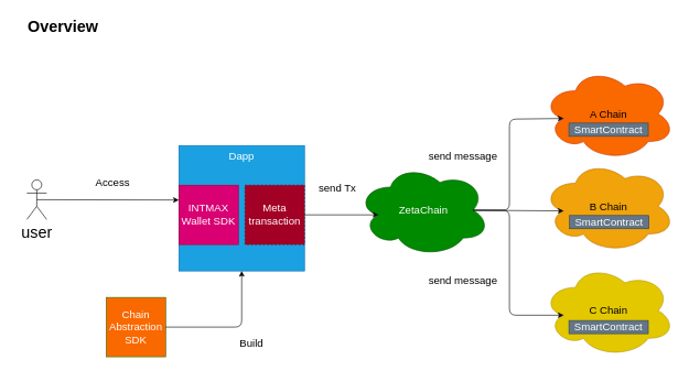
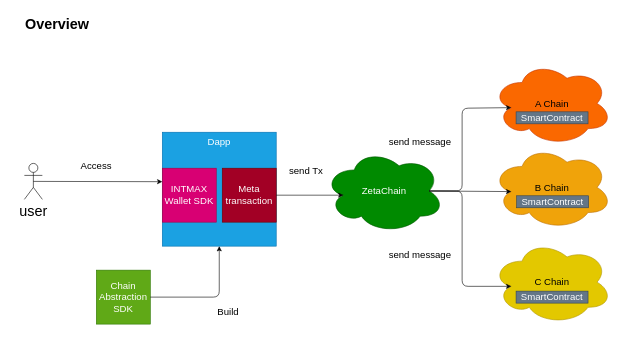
  <mxCell id="0" />
  <mxCell id="1" parent="0" />
  <mxCell id="2" value="Overview" style="text;html=1;strokeColor=none;fillColor=none;align=center;verticalAlign=middle;whiteSpace=wrap;rounded=0;fontStyle=1;fontSize=24;" vertex="1" parent="1"><mxGeometry x="20" y="20" width="150" height="40" as="geometry" /></mxCell>
  <mxCell id="3" value="user" style="shape=umlActor;verticalLabelPosition=bottom;verticalAlign=top;html=1;outlineConnect=0;fontSize=24;" vertex="1" parent="1"><mxGeometry x="40" y="272" width="30" height="60" as="geometry" /></mxCell>
- <mxCell id="4" value="Chain&lt;br style=&quot;font-size: 16px;&quot;&gt;Abstraction&lt;br style=&quot;font-size: 16px;&quot;&gt;SDK" style="whiteSpace=wrap;html=1;aspect=fixed;fontSize=16;fillColor=#fa6800;strokeColor=#2D7600;fontColor=#ffffff;" vertex="1" parent="1"><mxGeometry x="160" y="450" width="90" height="90" as="geometry" /></mxCell>
+ <mxCell id="4" value="Chain&lt;br style=&quot;font-size: 16px;&quot;&gt;Abstraction&lt;br style=&quot;font-size: 16px;&quot;&gt;SDK" style="whiteSpace=wrap;html=1;aspect=fixed;fontSize=16;fillColor=#60a917;strokeColor=#2D7600;fontColor=#ffffff;" vertex="1" parent="1"><mxGeometry x="160" y="450" width="90" height="90" as="geometry" /></mxCell>
  <mxCell id="5" value="Dapp" style="whiteSpace=wrap;html=1;aspect=fixed;fontSize=16;fillColor=#1ba1e2;fontColor=#ffffff;strokeColor=#006EAF;verticalAlign=top;" vertex="1" parent="1"><mxGeometry x="270" y="220" width="190" height="190" as="geometry" /></mxCell>
  <mxCell id="6" value="INTMAX&lt;br&gt;Wallet SDK" style="whiteSpace=wrap;html=1;aspect=fixed;fontSize=16;fillColor=#d80073;fontColor=#ffffff;strokeColor=#A50040;" vertex="1" parent="1"><mxGeometry x="270" y="280" width="90" height="90" as="geometry" /></mxCell>
- <mxCell id="7" value="Meta&lt;br&gt;transaction" style="whiteSpace=wrap;html=1;aspect=fixed;fontSize=16;fillColor=#a20025;fontColor=#ffffff;strokeColor=#6F0000;dashed=1;" vertex="1" parent="1"><mxGeometry x="370" y="280" width="90" height="90" as="geometry" /></mxCell>
+ <mxCell id="7" value="Meta&lt;br&gt;transaction" style="whiteSpace=wrap;html=1;aspect=fixed;fontSize=16;fillColor=#a20025;fontColor=#ffffff;strokeColor=#6F0000;" vertex="1" parent="1"><mxGeometry x="370" y="280" width="90" height="90" as="geometry" /></mxCell>
  <mxCell id="8" value="ZetaChain" style="ellipse;shape=cloud;whiteSpace=wrap;html=1;fontSize=16;fillColor=#008a00;fontColor=#ffffff;strokeColor=#005700;" vertex="1" parent="1"><mxGeometry x="540" y="248" width="200" height="140" as="geometry" /></mxCell>
  <mxCell id="9" value="A Chain" style="ellipse;shape=cloud;whiteSpace=wrap;html=1;fontSize=16;fillColor=#fa6800;fontColor=#000000;strokeColor=#C73500;" vertex="1" parent="1"><mxGeometry x="820" y="102" width="200" height="140" as="geometry" /></mxCell>
  <mxCell id="10" value="B Chain" style="ellipse;shape=cloud;whiteSpace=wrap;html=1;fontSize=16;fillColor=#f0a30a;fontColor=#000000;strokeColor=#BD7000;" vertex="1" parent="1"><mxGeometry x="820" y="242" width="200" height="140" as="geometry" /></mxCell>
  <mxCell id="11" value="C Chain" style="ellipse;shape=cloud;whiteSpace=wrap;html=1;fontSize=16;fillColor=#e3c800;fontColor=#000000;strokeColor=#B09500;" vertex="1" parent="1"><mxGeometry x="820" y="400" width="200" height="140" as="geometry" /></mxCell>
  <mxCell id="12" value="" style="endArrow=classic;html=1;fontSize=16;exitX=1;exitY=0.5;exitDx=0;exitDy=0;entryX=0.5;entryY=1;entryDx=0;entryDy=0;edgeStyle=orthogonalEdgeStyle;" edge="1" parent="1" source="4" target="5"><mxGeometry width="50" height="50" relative="1" as="geometry"><mxPoint x="510" y="400" as="sourcePoint" /><mxPoint x="560" y="350" as="targetPoint" /></mxGeometry></mxCell>
  <mxCell id="13" value="" style="endArrow=classic;html=1;fontSize=16;entryX=0;entryY=0.25;entryDx=0;entryDy=0;exitX=0.5;exitY=0.5;exitDx=0;exitDy=0;exitPerimeter=0;" edge="1" parent="1" source="3" target="6"><mxGeometry width="50" height="50" relative="1" as="geometry"><mxPoint x="55" y="300" as="sourcePoint" /><mxPoint x="160" y="299.5" as="targetPoint" /></mxGeometry></mxCell>
  <mxCell id="14" value="" style="endArrow=classic;html=1;fontSize=16;entryX=0.16;entryY=0.55;entryDx=0;entryDy=0;exitX=1;exitY=0.5;exitDx=0;exitDy=0;entryPerimeter=0;" edge="1" parent="1" source="7" target="8"><mxGeometry width="50" height="50" relative="1" as="geometry"><mxPoint x="440" y="410" as="sourcePoint" /><mxPoint x="655" y="410.5" as="targetPoint" /></mxGeometry></mxCell>
  <mxCell id="15" value="SmartContract" style="rounded=0;whiteSpace=wrap;html=1;fontSize=16;fillColor=#647687;fontColor=#ffffff;strokeColor=#314354;" vertex="1" parent="1"><mxGeometry x="860" y="186" width="120" height="20" as="geometry" /></mxCell>
  <mxCell id="16" value="SmartContract" style="rounded=0;whiteSpace=wrap;html=1;fontSize=16;fillColor=#647687;fontColor=#ffffff;strokeColor=#314354;" vertex="1" parent="1"><mxGeometry x="861" y="326" width="120" height="20" as="geometry" /></mxCell>
  <mxCell id="17" value="SmartContract" style="rounded=0;whiteSpace=wrap;html=1;fontSize=16;fillColor=#647687;fontColor=#ffffff;strokeColor=#314354;" vertex="1" parent="1"><mxGeometry x="860" y="485" width="120" height="20" as="geometry" /></mxCell>
  <mxCell id="18" value="" style="endArrow=classic;html=1;fontSize=16;exitX=0.875;exitY=0.5;exitDx=0;exitDy=0;entryX=0.16;entryY=0.55;entryDx=0;entryDy=0;edgeStyle=orthogonalEdgeStyle;entryPerimeter=0;exitPerimeter=0;" edge="1" parent="1" source="8" target="11"><mxGeometry width="50" height="50" relative="1" as="geometry"><mxPoint x="260" y="505" as="sourcePoint" /><mxPoint x="375" y="420" as="targetPoint" /><Array as="points"><mxPoint x="770" y="318" /><mxPoint x="770" y="477" /></Array></mxGeometry></mxCell>
  <mxCell id="19" value="" style="endArrow=classic;html=1;fontSize=16;entryX=0.16;entryY=0.55;entryDx=0;entryDy=0;edgeStyle=orthogonalEdgeStyle;entryPerimeter=0;exitX=0.875;exitY=0.5;exitDx=0;exitDy=0;exitPerimeter=0;" edge="1" parent="1" source="8" target="9"><mxGeometry width="50" height="50" relative="1" as="geometry"><mxPoint x="720" y="320" as="sourcePoint" /><mxPoint x="862" y="487" as="targetPoint" /><Array as="points"><mxPoint x="770" y="318" /><mxPoint x="770" y="180" /></Array></mxGeometry></mxCell>
  <mxCell id="20" value="" style="endArrow=classic;html=1;fontSize=16;entryX=0.16;entryY=0.55;entryDx=0;entryDy=0;exitX=0.875;exitY=0.5;exitDx=0;exitDy=0;entryPerimeter=0;exitPerimeter=0;" edge="1" parent="1" source="8" target="10"><mxGeometry width="50" height="50" relative="1" as="geometry"><mxPoint x="470" y="335" as="sourcePoint" /><mxPoint x="582" y="335" as="targetPoint" /></mxGeometry></mxCell>
  <mxCell id="21" value="send message" style="text;html=1;strokeColor=none;fillColor=none;align=center;verticalAlign=middle;whiteSpace=wrap;rounded=0;fontSize=16;" vertex="1" parent="1"><mxGeometry x="640" y="220" width="120" height="30" as="geometry" /></mxCell>
  <mxCell id="22" value="send message" style="text;html=1;strokeColor=none;fillColor=none;align=center;verticalAlign=middle;whiteSpace=wrap;rounded=0;fontSize=16;" vertex="1" parent="1"><mxGeometry x="640" y="410" width="120" height="30" as="geometry" /></mxCell>
  <mxCell id="23" value="send Tx" style="text;html=1;strokeColor=none;fillColor=none;align=center;verticalAlign=middle;whiteSpace=wrap;rounded=0;fontSize=16;" vertex="1" parent="1"><mxGeometry x="470" y="270" width="80" height="30" as="geometry" /></mxCell>
- <mxCell id="24" value="Access" style="text;html=1;strokeColor=none;fillColor=none;align=center;verticalAlign=middle;whiteSpace=wrap;rounded=0;fontSize=16;" vertex="1" parent="1"><mxGeometry x="130" y="260" width="80" height="30" as="geometry" /></mxCell>
+ <mxCell id="24" value="Access" style="text;html=1;strokeColor=none;fillColor=none;align=center;verticalAlign=middle;whiteSpace=wrap;rounded=0;fontSize=16;" vertex="1" parent="1"><mxGeometry x="120" y="260" width="80" height="30" as="geometry" /></mxCell>
  <mxCell id="25" value="Build" style="text;html=1;strokeColor=none;fillColor=none;align=center;verticalAlign=middle;whiteSpace=wrap;rounded=0;fontSize=16;" vertex="1" parent="1"><mxGeometry x="340" y="505" width="80" height="30" as="geometry" /></mxCell>
